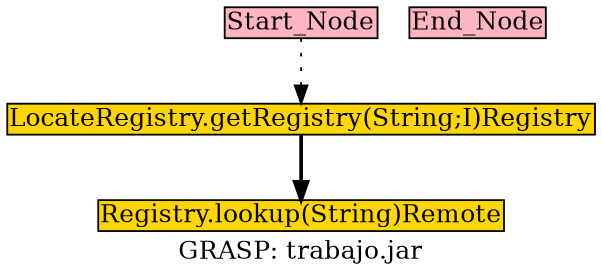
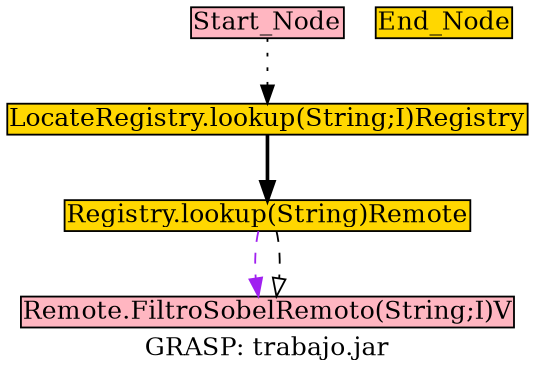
  digraph {
    fontname="DejaVu Serif"
    label="GRASP: trabajo.jar"
    node [fillcolor=lightpink fontname="DejaVu Serif" margin=0.02 shape=box style=filled]
    edge [arrowhead=normal color=black fontname="DejaVu Serif" style=dashed]
    Start_Node [height=0 width=0]
-   "LocateRegistry.getRegistry(String;I)Registry" [fillcolor=gold height=0 width=0]
+   "LocateRegistry.getRegistry(String;I)Registry" [fillcolor=gold height=0 width=0 label="LocateRegistry.lookup(String;I)Registry"]
    "Registry.lookup(String)Remote" [fillcolor=gold height=0 width=0]
-   End_Node [height=0 width=0]
+   "Remote.FiltroSobelRemoto(String;I)V" [height=0 width=0]
+   End_Node [fillcolor=gold height=0 width=0]
    Start_Node -> "LocateRegistry.getRegistry(String;I)Registry" [style=dotted]
    "LocateRegistry.getRegistry(String;I)Registry" -> "Registry.lookup(String)Remote" [style=bold]
+   "Registry.lookup(String)Remote" -> "Remote.FiltroSobelRemoto(String;I)V" [color=purple]
+   "Registry.lookup(String)Remote" -> "Remote.FiltroSobelRemoto(String;I)V" [arrowhead=onormal]
  }
